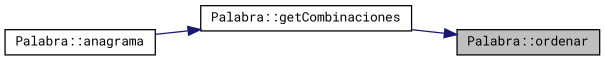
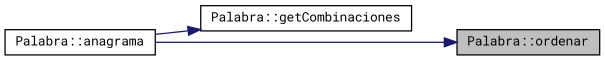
  digraph {
    fontname="Roboto Mono"
    rankdir=RL
    node [color=black fillcolor=white fontname="Roboto Mono" fontsize=10 shape=record style=filled]
    edge [color=midnightblue dir=back fontname="Roboto Mono" fontsize=10 labelfontname=Helvetica labelfontsize=10 style=solid]
    n1 [fillcolor=grey75 fontcolor=black height=0.2 label="Palabra::ordenar" width=0.4]
    n2 [height=0.2 label="Palabra::getCombinaciones" width=0.4]
    n3 [height=0.2 label="Palabra::anagrama" width=0.4]
-   n1 -> n2
+   n1 -> n3
    n2 -> n3
  }
